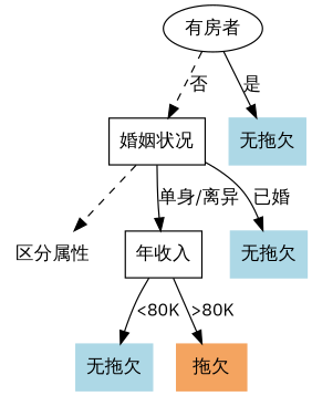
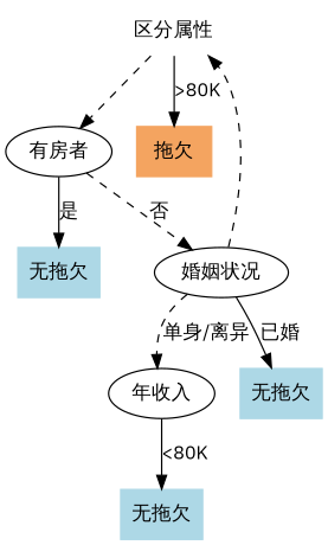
  digraph {
    fontname="IBM Plex Sans"
    node [fontname="IBM Plex Sans" shape=rect]
    edge [fontname="IBM Plex Sans"]
    n1 [label="区分属性" shape=plaintext]
    n2 [label="有房者" shape=oval]
-   n3 [label="婚姻状况" shape=box]
+   n3 [label="婚姻状况" shape=oval]
    n4 [color=lightblue label="无拖欠" style=filled]
-   n5 [label="年收入" shape=box]
+   n5 [label="年收入" shape=oval]
    n6 [color=lightblue label="无拖欠" style=filled]
    n7 [color=lightblue label="无拖欠" style=filled]
    n8 [color=sandybrown label="拖欠" style=filled]
+   n1 -> n2 [style=dashed]
    n2 -> n3 [label="否" style=dashed]
    n2 -> n4 [label="是"]
    n3 -> n1 [style=dashed]
-   n3 -> n5 [label="单身/离异"]
+   n3 -> n5 [label="单身/离异" style=dashed]
    n3 -> n6 [label="已婚"]
    n5 -> n7 [label="<80K"]
-   n5 -> n8 [label=">80K"]
+   n1 -> n8 [label=">80K"]
  }
